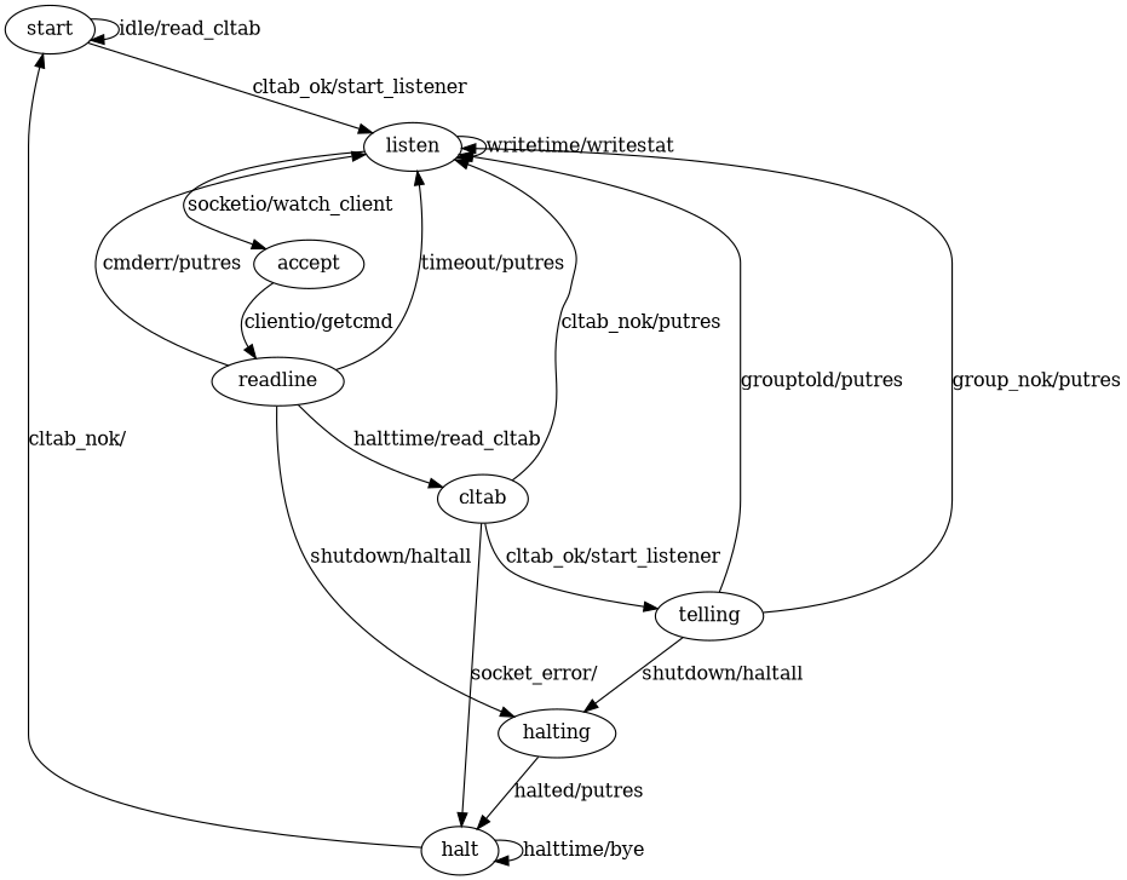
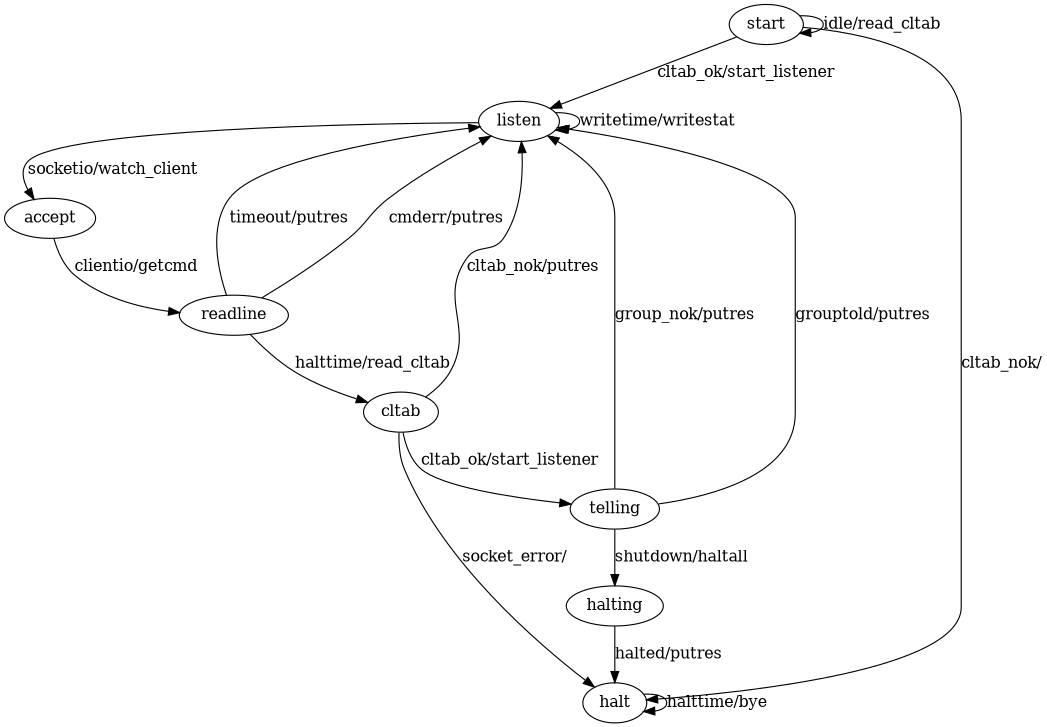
  digraph {
    start
    listen
    halt
    accept
    readline
    cltab
    halting
    telling
    start -> start [label="idle/read_cltab"]
    start -> listen [label="cltab_ok/start_listener"]
-   halt -> start [label="cltab_nok/"]
+   start -> halt [label="cltab_nok/"]
    listen -> listen [label="writetime/writestat"]
    listen -> accept [label="socketio/watch_client"]
    halt -> halt [label="halttime/bye"]
    accept -> readline [label="clientio/getcmd"]
    readline -> listen [label="timeout/putres"]
    readline -> listen [label="cmderr/putres"]
    readline -> cltab [label="halttime/read_cltab"]
-   readline -> halting [label="shutdown/haltall"]
    cltab -> listen [label="cltab_nok/putres"]
    cltab -> halt [label="socket_error/"]
    cltab -> telling [label="cltab_ok/start_listener"]
    halting -> halt [label="halted/putres"]
    telling -> listen [label="group_nok/putres"]
    telling -> listen [label="grouptold/putres"]
    telling -> halting [label="shutdown/haltall"]
  }
